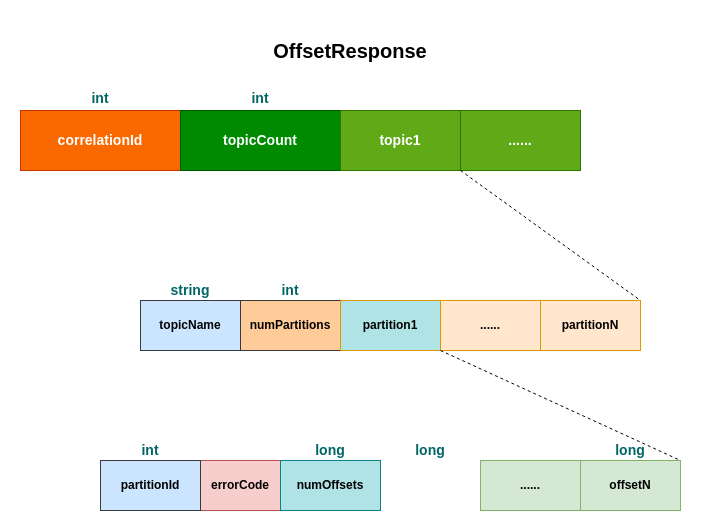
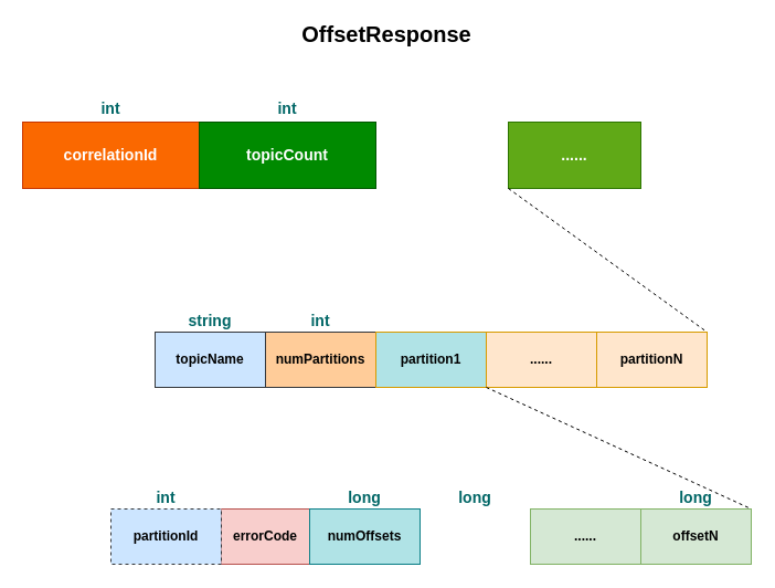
  <mxCell id="0" />
  <mxCell id="1" parent="0" />
  <mxCell id="2" value="correlationId" style="rounded=0;whiteSpace=wrap;html=1;fontSize=14;fillColor=#fa6800;strokeColor=#C73500;fontColor=#ffffff;fontStyle=1" parent="1" vertex="1"><mxGeometry x="20" y="110" width="160" height="60" as="geometry" /></mxCell>
  <mxCell id="3" value="topicCount" style="rounded=0;whiteSpace=wrap;html=1;fontSize=14;fillColor=#008a00;strokeColor=#005700;fontColor=#ffffff;fontStyle=1" parent="1" vertex="1"><mxGeometry x="180" y="110" width="160" height="60" as="geometry" /></mxCell>
- <mxCell id="4" value="topic1" style="rounded=0;whiteSpace=wrap;html=1;fontSize=14;fillColor=#60a917;strokeColor=#2D7600;fontColor=#ffffff;fontStyle=1" parent="1" vertex="1"><mxGeometry x="340" y="110" width="120" height="60" as="geometry" /></mxCell>
  <mxCell id="5" value="......" style="rounded=0;whiteSpace=wrap;html=1;fontSize=14;fillColor=#60a917;strokeColor=#2D7600;fontColor=#ffffff;fontStyle=1" parent="1" vertex="1"><mxGeometry x="460" y="110" width="120" height="60" as="geometry" /></mxCell>
  <mxCell id="6" value="int" style="text;html=1;strokeColor=none;fillColor=none;align=center;verticalAlign=middle;whiteSpace=wrap;rounded=0;fontSize=14;fontStyle=1;fontColor=#006666;" parent="1" vertex="1"><mxGeometry x="80" y="88" width="40" height="20" as="geometry" /></mxCell>
  <mxCell id="7" value="int" style="text;html=1;strokeColor=none;fillColor=none;align=center;verticalAlign=middle;whiteSpace=wrap;rounded=0;fontSize=14;fontStyle=1;fontColor=#006666;" parent="1" vertex="1"><mxGeometry x="240" y="88" width="40" height="20" as="geometry" /></mxCell>
  <mxCell id="8" value="topicName" style="rounded=0;whiteSpace=wrap;html=1;fillColor=#cce5ff;strokeColor=#36393d;fontStyle=1" parent="1" vertex="1"><mxGeometry x="140" y="300" width="100" height="50" as="geometry" /></mxCell>
  <mxCell id="9" value="numPartitions" style="rounded=0;whiteSpace=wrap;html=1;fillColor=#ffcc99;strokeColor=#36393d;fontStyle=1" parent="1" vertex="1"><mxGeometry x="240" y="300" width="100" height="50" as="geometry" /></mxCell>
  <mxCell id="10" value="partition1" style="rounded=0;whiteSpace=wrap;html=1;fillColor=#b0e3e6;strokeColor=#d79b00;fontStyle=1;" parent="1" vertex="1"><mxGeometry x="340" y="300" width="100" height="50" as="geometry" /></mxCell>
  <mxCell id="11" value="......" style="rounded=0;whiteSpace=wrap;html=1;fillColor=#ffe6cc;strokeColor=#d79b00;fontStyle=1" parent="1" vertex="1"><mxGeometry x="440" y="300" width="100" height="50" as="geometry" /></mxCell>
  <mxCell id="12" value="partitionN" style="rounded=0;whiteSpace=wrap;html=1;fillColor=#ffe6cc;strokeColor=#d79b00;fontStyle=1" parent="1" vertex="1"><mxGeometry x="540" y="300" width="100" height="50" as="geometry" /></mxCell>
  <mxCell id="13" value="int" style="text;html=1;strokeColor=none;fillColor=none;align=center;verticalAlign=middle;whiteSpace=wrap;rounded=0;fontSize=14;fontStyle=1;fontColor=#006666;" parent="1" vertex="1"><mxGeometry x="270" y="280" width="40" height="20" as="geometry" /></mxCell>
  <mxCell id="14" value="string" style="text;html=1;strokeColor=none;fillColor=none;align=center;verticalAlign=middle;whiteSpace=wrap;rounded=0;fontSize=14;fontStyle=1;fontColor=#006666;" parent="1" vertex="1"><mxGeometry x="170" y="280" width="40" height="20" as="geometry" /></mxCell>
  <mxCell id="15" value="errorCode" style="rounded=0;whiteSpace=wrap;html=1;fontStyle=1;fillColor=#f8cecc;strokeColor=#b85450;" parent="1" vertex="1"><mxGeometry x="200" y="460" width="80" height="50" as="geometry" /></mxCell>
- <mxCell id="16" value="partitionId" style="rounded=0;whiteSpace=wrap;html=1;fontStyle=1;fillColor=#cce5ff;strokeColor=#36393d;" parent="1" vertex="1"><mxGeometry x="100" y="460" width="100" height="50" as="geometry" /></mxCell>
+ <mxCell id="16" value="partitionId" style="rounded=0;whiteSpace=wrap;html=1;fontStyle=1;fillColor=#cce5ff;strokeColor=#36393d;dashed=1;" parent="1" vertex="1"><mxGeometry x="100" y="460" width="100" height="50" as="geometry" /></mxCell>
  <mxCell id="17" value="int" style="text;html=1;strokeColor=none;fillColor=none;align=center;verticalAlign=middle;whiteSpace=wrap;rounded=0;fontSize=14;fontStyle=1;fontColor=#006666;" parent="1" vertex="1"><mxGeometry x="130" y="440" width="40" height="20" as="geometry" /></mxCell>
  <mxCell id="18" value="numOffsets" style="rounded=0;whiteSpace=wrap;html=1;fontStyle=1;fillColor=#b0e3e6;strokeColor=#0e8088;" parent="1" vertex="1"><mxGeometry x="280" y="460" width="100" height="50" as="geometry" /></mxCell>
  <mxCell id="19" value="long" style="text;html=1;strokeColor=none;fillColor=none;align=center;verticalAlign=middle;whiteSpace=wrap;rounded=0;fontSize=14;fontStyle=1;fontColor=#006666;" parent="1" vertex="1"><mxGeometry x="310" y="440" width="40" height="20" as="geometry" /></mxCell>
  <mxCell id="20" value="" style="endArrow=none;dashed=1;html=1;fontSize=20;exitX=0;exitY=1;exitDx=0;exitDy=0;entryX=1;entryY=0;entryDx=0;entryDy=0;" parent="1" source="5" target="12" edge="1"><mxGeometry width="50" height="50" relative="1" as="geometry"><mxPoint x="570" y="250" as="sourcePoint" /><mxPoint x="620" y="200" as="targetPoint" /></mxGeometry></mxCell>
  <mxCell id="21" value="" style="endArrow=none;dashed=1;html=1;fontSize=20;exitX=0;exitY=1;exitDx=0;exitDy=0;entryX=1;entryY=0;entryDx=0;entryDy=0;" parent="1" source="11" target="25" edge="1"><mxGeometry width="50" height="50" relative="1" as="geometry"><mxPoint x="450" y="250" as="sourcePoint" /><mxPoint x="760" y="450" as="targetPoint" /></mxGeometry></mxCell>
- <mxCell id="22" value="OffsetResponse" style="text;html=1;strokeColor=none;fillColor=none;align=center;verticalAlign=middle;whiteSpace=wrap;rounded=0;fontSize=20;fontStyle=1" parent="1" vertex="1"><mxGeometry x="210" y="40" width="280" height="20" as="geometry" /></mxCell>
+ <mxCell id="22" value="OffsetResponse" style="text;html=1;strokeColor=none;fillColor=none;align=center;verticalAlign=middle;whiteSpace=wrap;rounded=0;fontSize=20;fontStyle=1" parent="1" vertex="1"><mxGeometry x="210" y="20" width="280" height="20" as="geometry" /></mxCell>
  <mxCell id="23" value="long" style="text;html=1;strokeColor=none;fillColor=none;align=center;verticalAlign=middle;whiteSpace=wrap;rounded=0;fontSize=14;fontStyle=1;fontColor=#006666;" parent="1" vertex="1"><mxGeometry x="410" y="440" width="40" height="20" as="geometry" /></mxCell>
  <mxCell id="24" value="......" style="rounded=0;whiteSpace=wrap;html=1;fontStyle=1;fillColor=#d5e8d4;strokeColor=#82b366;" vertex="1" parent="1"><mxGeometry x="480" y="460" width="100" height="50" as="geometry" /></mxCell>
  <mxCell id="25" value="offsetN" style="rounded=0;whiteSpace=wrap;html=1;fontStyle=1;fillColor=#d5e8d4;strokeColor=#82b366;" vertex="1" parent="1"><mxGeometry x="580" y="460" width="100" height="50" as="geometry" /></mxCell>
  <mxCell id="26" value="long" style="text;html=1;strokeColor=none;fillColor=none;align=center;verticalAlign=middle;whiteSpace=wrap;rounded=0;fontSize=14;fontStyle=1;fontColor=#006666;" vertex="1" parent="1"><mxGeometry x="610" y="440" width="40" height="20" as="geometry" /></mxCell>
